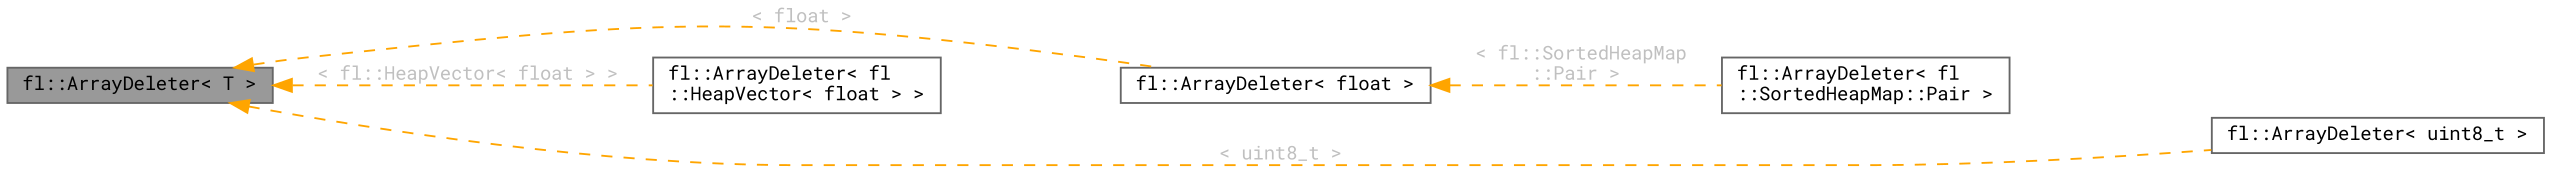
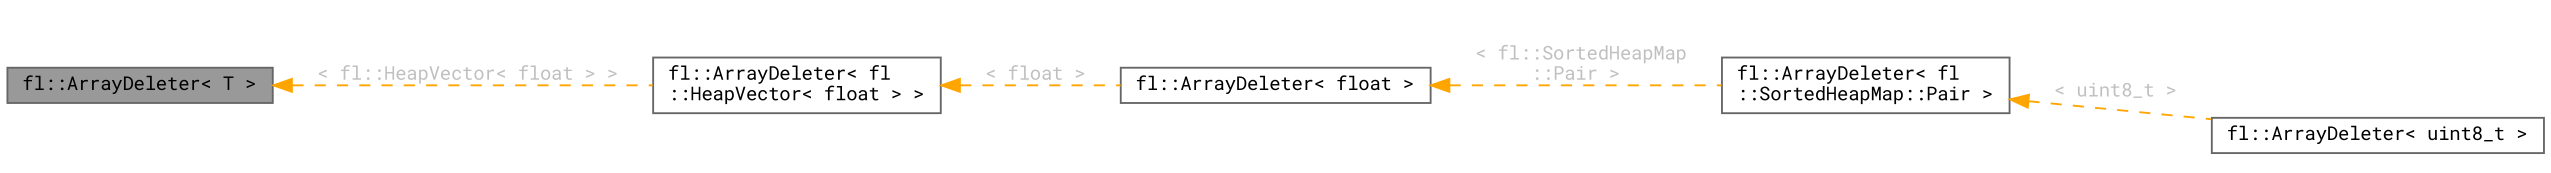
  digraph {
    fontname="Roboto Mono"
    rankdir=LR
    node [color=gray40 fillcolor=white fontname="Roboto Mono" fontsize=10 shape=box style=filled]
    edge [color=orange dir=back fontcolor=grey fontname="Roboto Mono" fontsize=10 labelfontname=Helvetica labelfontsize=10 style=dashed]
    n1 [fillcolor=grey60 fontcolor=black height=0.2 label="fl::ArrayDeleter\< T \>" width=0.4]
    n2 [height=0.2 label="fl::ArrayDeleter\< float \>" width=0.4]
    n3 [height=0.2 label="fl::ArrayDeleter\< fl\l::HeapVector\< float \> \>" width=0.4]
    n4 [height=0.2 label="fl::ArrayDeleter\< uint8_t \>" width=0.4]
    n5 [height=0.2 label="fl::ArrayDeleter\< fl\l::SortedHeapMap::Pair \>" width=0.4]
-   n1 -> n2 [label=" \< float \>"]
+   n3 -> n2 [label=" \< float \>"]
    n1 -> n3 [label=" \< fl::HeapVector\< float \> \>"]
-   n1 -> n4 [label=" \< uint8_t \>"]
+   n5 -> n4 [label=" \< uint8_t \>"]
    n2 -> n5 [label=" \< fl::SortedHeapMap\l::Pair \>"]
  }
